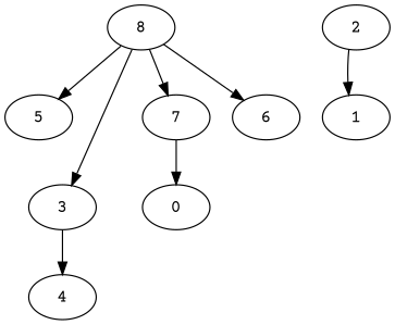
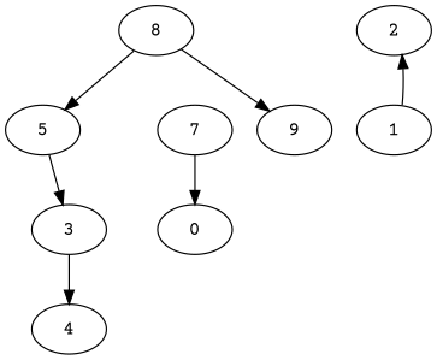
  digraph {
    fontname="Courier Prime"
    node [fontname="Courier Prime"]
    edge [fontname="Courier Prime"]
    5
    3
    4
    8
    7
-   9 [label=6]
+   9
    2
    1
    n9 [label=0]
-   8 -> 3
+   5 -> 3
    3 -> 4
    8 -> 5
-   8 -> 7
    8 -> 9
    7 -> n9
-   2 -> 1
+   1 -> 2
  }
